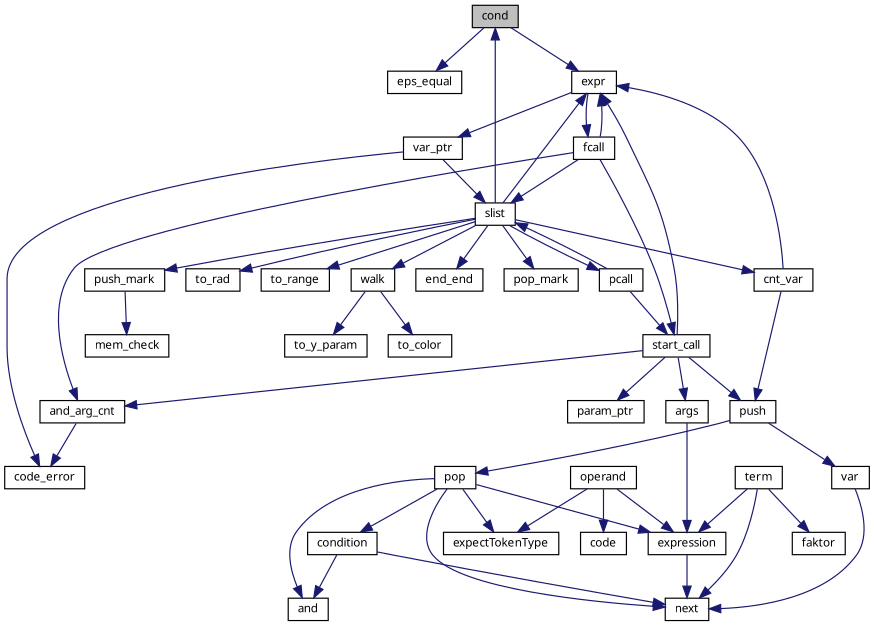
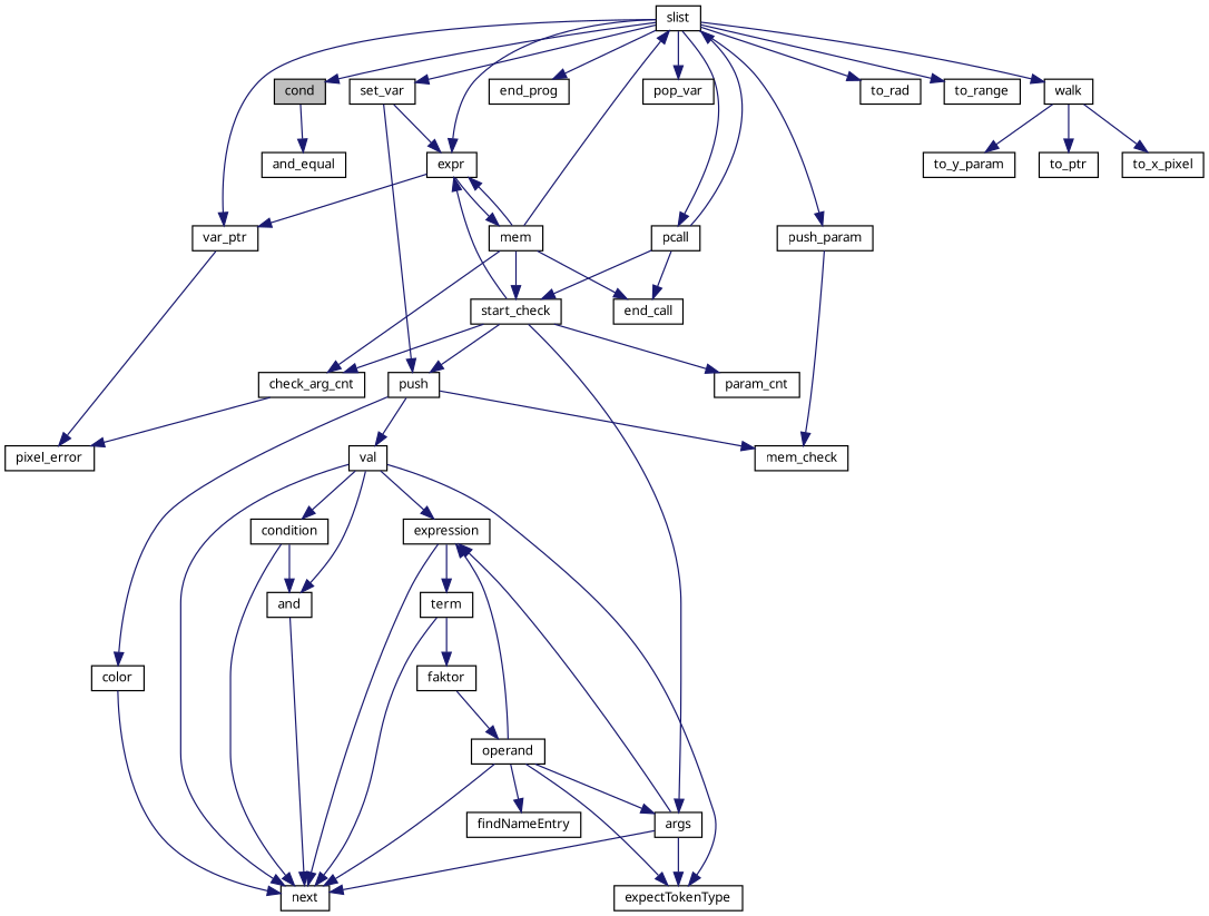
  digraph {
    rankdir=TB
    node [color=black fillcolor=white fontname="LiberationSans-Regular.ttf" fontsize=10 shape=record style=filled]
    edge [color=midnightblue fontname="LiberationSans-Regular.ttf" fontsize=10 labelfontname="LiberationSans-Regular.ttf" labelfontsize=10 style=solid]
    n1 [fillcolor=grey75 fontcolor=black height=0.2 label=cond width=0.4]
-   n2 [height=0.2 label=eps_equal width=0.4]
+   n2 [height=0.2 label=and_equal width=0.4]
    n3 [height=0.2 label=expr width=0.4]
-   n4 [height=0.2 label=fcall width=0.4]
+   n4 [height=0.2 label=mem width=0.4]
    n5 [height=0.2 label=var_ptr width=0.4]
-   n6 [height=0.2 label=and_arg_cnt width=0.4]
+   n6 [height=0.2 label=check_arg_cnt width=0.4]
+   n7 [height=0.2 label=end_call width=0.4]
    n8 [height=0.2 label=slist width=0.4]
-   n9 [height=0.2 label=start_call width=0.4]
-   n10 [height=0.2 label=code_error width=0.4]
-   n11 [height=0.2 label=end_end width=0.4]
+   n9 [height=0.2 label=start_check width=0.4]
+   n10 [height=0.2 label=pixel_error width=0.4]
+   n11 [height=0.2 label=end_prog width=0.4]
    n12 [height=0.2 label=pcall width=0.4]
-   n13 [height=0.2 label=pop_mark width=0.4]
-   n14 [height=0.2 label=push_mark width=0.4]
-   n15 [height=0.2 label=cnt_var width=0.4]
+   n13 [height=0.2 label=pop_var width=0.4]
+   n14 [height=0.2 label=push_param width=0.4]
+   n15 [height=0.2 label=set_var width=0.4]
    n16 [height=0.2 label=to_rad width=0.4]
    n17 [height=0.2 label=to_range width=0.4]
    n18 [height=0.2 label=walk width=0.4]
    n19 [height=0.2 label=args width=0.4]
-   n20 [height=0.2 label=param_ptr width=0.4]
+   n20 [height=0.2 label=param_cnt width=0.4]
    n21 [height=0.2 label=push width=0.4]
    n22 [height=0.2 label=mem_check width=0.4]
-   n23 [height=0.2 label=to_color width=0.4]
+   n23 [height=0.2 label=to_ptr width=0.4]
+   n24 [height=0.2 label=to_x_pixel width=0.4]
    n25 [height=0.2 label=to_y_param width=0.4]
    n26 [height=0.2 label=expectTokenType width=0.4]
    n27 [height=0.2 label=expression width=0.4]
    n28 [height=0.2 label=next width=0.4]
-   n29 [height=0.2 label=pop width=0.4]
-   n30 [height=0.2 label=var width=0.4]
+   n29 [height=0.2 label=val width=0.4]
+   n30 [height=0.2 label=color width=0.4]
    n31 [height=0.2 label=term width=0.4]
    n32 [height=0.2 label=faktor width=0.4]
    n33 [height=0.2 label=operand width=0.4]
-   n34 [height=0.2 label=code width=0.4]
+   n34 [height=0.2 label=findNameEntry width=0.4]
    n35 [height=0.2 label=condition width=0.4]
    n36 [height=0.2 label=and width=0.4]
    n1 -> n2
-   n1 -> n3
    n3 -> n4
    n3 -> n5
    n4 -> n3
    n4 -> n6
+   n4 -> n7
    n4 -> n8
    n4 -> n9
    n5 -> n10
    n6 -> n10
    n8 -> n1
    n8 -> n3
-   n5 -> n8
+   n8 -> n5
    n8 -> n11
    n8 -> n12
    n8 -> n13
    n8 -> n14
    n8 -> n15
    n8 -> n16
    n8 -> n17
    n8 -> n18
    n9 -> n3
    n9 -> n6
    n9 -> n19
    n9 -> n20
    n9 -> n21
+   n12 -> n7
    n12 -> n8
    n12 -> n9
    n14 -> n22
    n15 -> n3
    n15 -> n21
    n18 -> n23
+   n18 -> n24
    n18 -> n25
+   n19 -> n26
    n19 -> n27
+   n19 -> n28
+   n21 -> n22
    n21 -> n29
    n21 -> n30
    n27 -> n28
-   n31 -> n27
+   n27 -> n31
    n29 -> n26
    n29 -> n27
    n29 -> n28
    n29 -> n35
    n29 -> n36
    n30 -> n28
    n31 -> n28
    n31 -> n32
+   n32 -> n33
+   n33 -> n19
    n33 -> n26
    n33 -> n27
+   n33 -> n28
    n33 -> n34
    n35 -> n28
    n35 -> n36
+   n36 -> n28
  }
